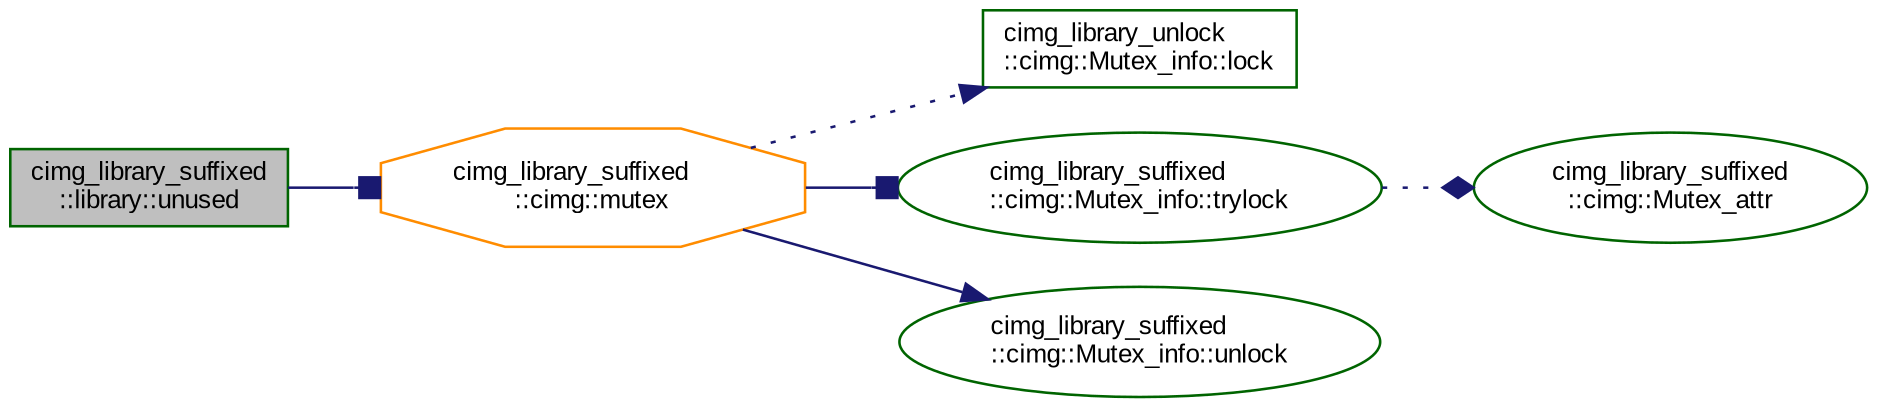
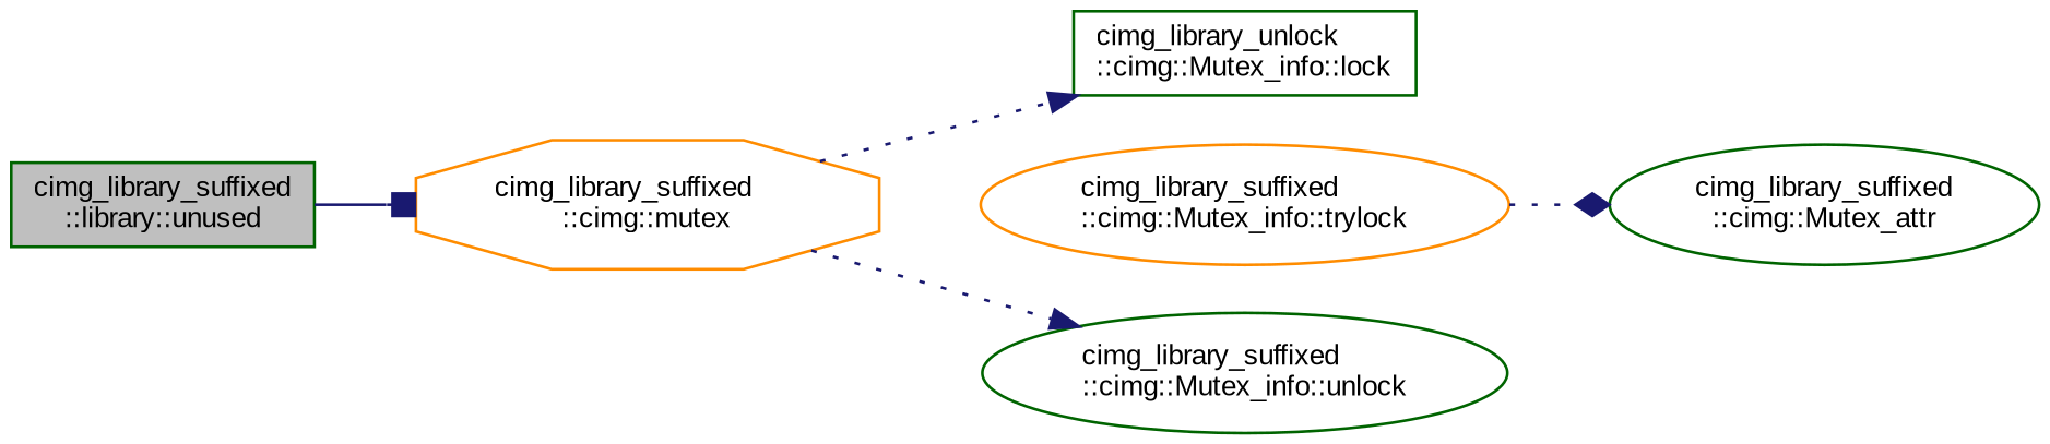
  digraph {
    fontname="Liberation Sans"
    rankdir=LR
    node [color=darkgreen fillcolor=white fontname="Liberation Sans" fontsize=10 shape=ellipse style=filled]
    edge [arrowhead=box color=midnightblue fontname="Liberation Sans" fontsize=10 labelfontname=Helvetica labelfontsize=10 style=solid]
    n1 [fillcolor=grey75 fontcolor=black height=0.2 label="cimg_library_suffixed\l::library::unused" shape=box width=0.4]
    n2 [color=darkorange height=0.2 label="cimg_library_suffixed\l::cimg::mutex" shape=octagon width=0.4]
    n3 [height=0.2 label="cimg_library_unlock\l::cimg::Mutex_info::lock" shape=box width=0.4]
-   n4 [height=0.2 label="cimg_library_suffixed\l::cimg::Mutex_info::trylock" width=0.4]
+   n4 [color=darkorange height=0.2 label="cimg_library_suffixed\l::cimg::Mutex_info::trylock" width=0.4]
    n5 [height=0.2 label="cimg_library_suffixed\l::cimg::Mutex_info::unlock" width=0.4]
    n6 [height=0.2 label="cimg_library_suffixed\l::cimg::Mutex_attr" width=0.4]
    n1 -> n2
    n2 -> n3 [arrowhead=normal style=dotted]
-   n2 -> n4
-   n2 -> n5 [arrowhead=normal]
+   n2 -> n5 [arrowhead=normal style=dotted]
    n4 -> n6 [arrowhead=diamond style=dotted]
  }
